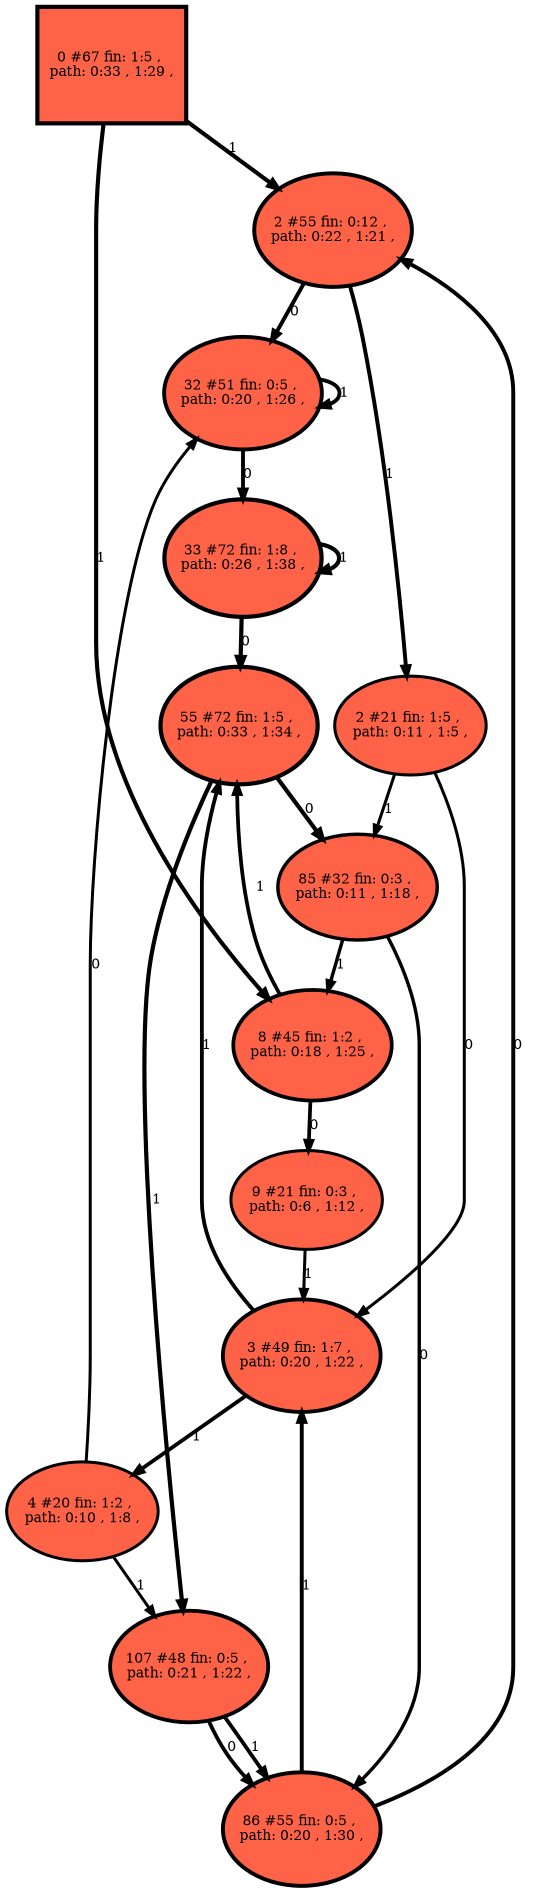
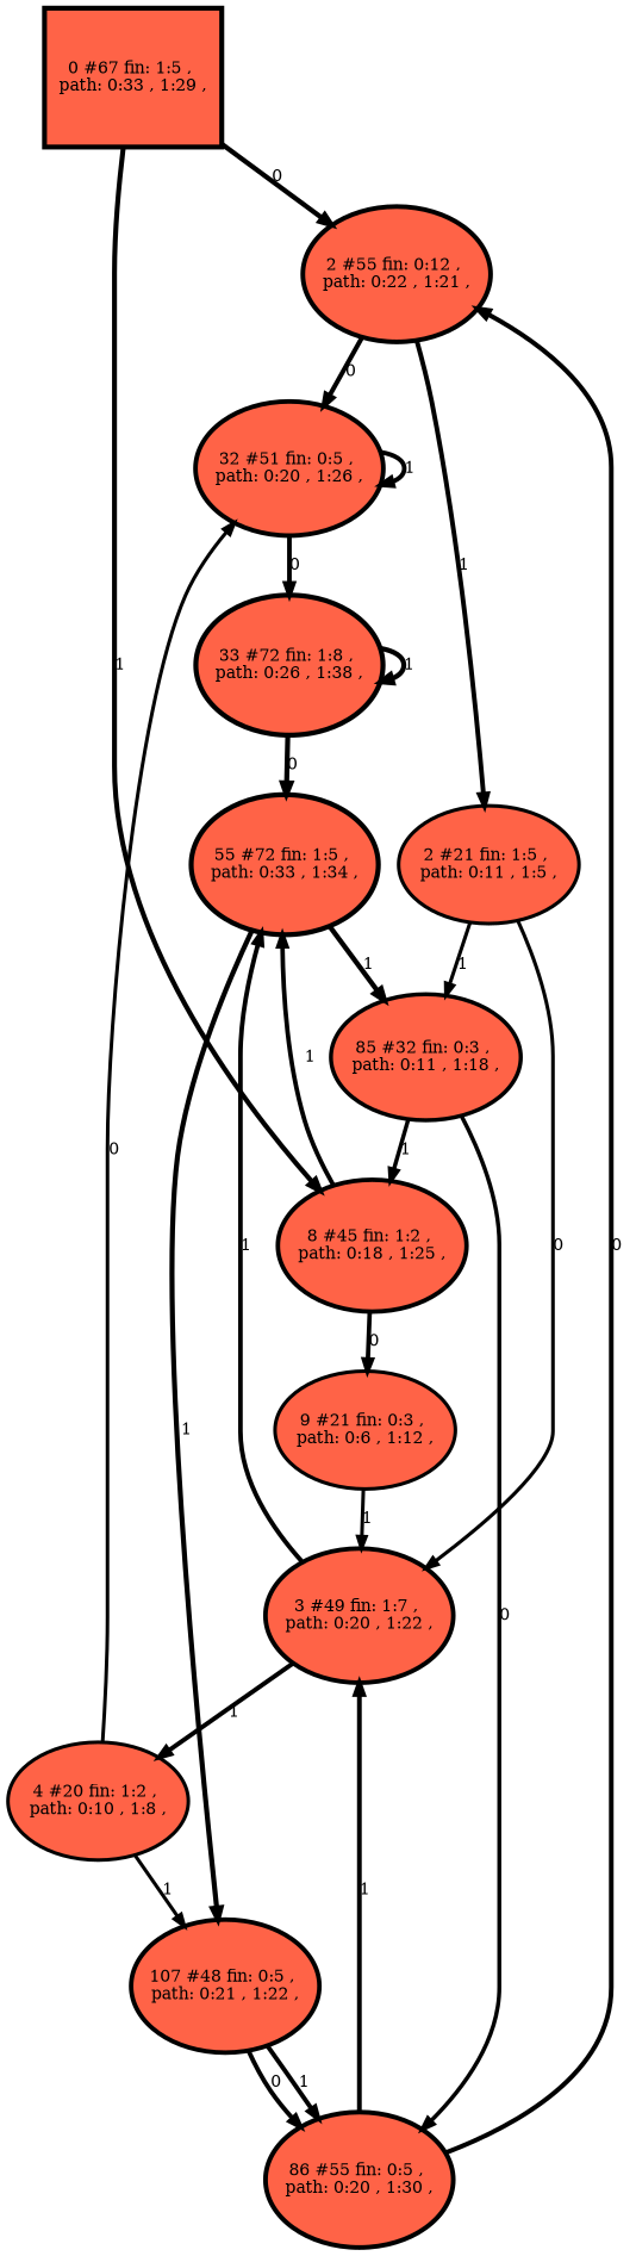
  digraph {
    node [fillcolor=tomato penwidth=4.02535 style=filled]
    edge [penwidth=4.02535]
    n1 [height=1.6524 label="0 #67 fin: 1:5 , \n path: 0:33 , 1:29 , " penwidth=4.21951 shape=box width=1.6524]
    n2 [height=1.6145 label="2 #55 fin: 0:12 , \n path: 0:22 , 1:21 , " width=1.6145]
    n3 [height=1.57457 label="8 #45 fin: 1:2 , \n path: 0:18 , 1:25 , " penwidth=3.82864 width=1.57457]
    n4 [height=1.59964 label="32 #51 fin: 0:5 , \n path: 0:20 , 1:26 , " penwidth=3.95124 width=1.59964]
    n5 [height=1.4088 label="2 #21 fin: 1:5 , \n path: 0:11 , 1:5 , " penwidth=3.09104 width=1.4088]
    n6 [height=1.4088 label="9 #21 fin: 0:3 , \n path: 0:6 , 1:12 , " penwidth=3.09104 width=1.4088]
    n7 [height=1.66591 label="55 #72 fin: 1:5 , \n path: 0:33 , 1:34 , " penwidth=4.29046 width=1.66591]
    n8 [height=1.66591 label="33 #72 fin: 1:8 , \n path: 0:26 , 1:38 , " penwidth=4.29046 width=1.66591]
    n9 [height=1.59169 label="3 #49 fin: 1:7 , \n path: 0:20 , 1:22 , " penwidth=3.91202 width=1.59169]
    n10 [height=1.5033 label="85 #32 fin: 0:3 , \n path: 0:11 , 1:18 , " penwidth=3.49651 width=1.5033]
    n11 [height=1.58756 label="107 #48 fin: 0:5 , \n path: 0:21 , 1:22 , " penwidth=3.89182 width=1.58756]
    n12 [height=1.39736 label="4 #20 fin: 1:2 , \n path: 0:10 , 1:8 , " penwidth=3.04452 width=1.39736]
    n13 [height=1.6145 label="86 #55 fin: 0:5 , \n path: 0:20 , 1:30 , " width=1.6145]
-   n1 -> n2 [label="1 " penwidth=4.21951]
+   n1 -> n2 [label="0 " penwidth=4.21951]
    n1 -> n3 [label="1 " penwidth=4.21951]
    n2 -> n4 [label="0 "]
    n2 -> n5 [label="1 "]
    n3 -> n6 [label="0 " penwidth=3.82864]
    n3 -> n7 [label="1 " penwidth=3.82864]
    n4 -> n4 [label="1 " penwidth=3.95124]
    n4 -> n8 [label="0 " penwidth=3.95124]
    n5 -> n9 [label="0 " penwidth=3.09104]
    n5 -> n10 [label="1 " penwidth=3.09104]
    n6 -> n9 [label="1 " penwidth=3.09104]
-   n7 -> n10 [label="0 " penwidth=4.29046]
+   n7 -> n10 [label="1 " penwidth=4.29046]
    n7 -> n11 [label="1 " penwidth=4.29046]
    n8 -> n7 [label="0 " penwidth=4.29046]
    n8 -> n8 [label="1 " penwidth=4.29046]
    n9 -> n7 [label="1 " penwidth=3.91202]
    n9 -> n12 [label="1 " penwidth=3.91202]
    n10 -> n3 [label="1 " penwidth=3.49651]
    n10 -> n13 [label="0 " penwidth=3.49651]
    n11 -> n13 [label="0 " penwidth=3.89182]
    n11 -> n13 [label="1 " penwidth=3.89182]
    n12 -> n4 [label="0 " penwidth=3.04452]
    n12 -> n11 [label="1 " penwidth=3.04452]
    n13 -> n2 [label="0 "]
    n13 -> n9 [label="1 "]
  }
